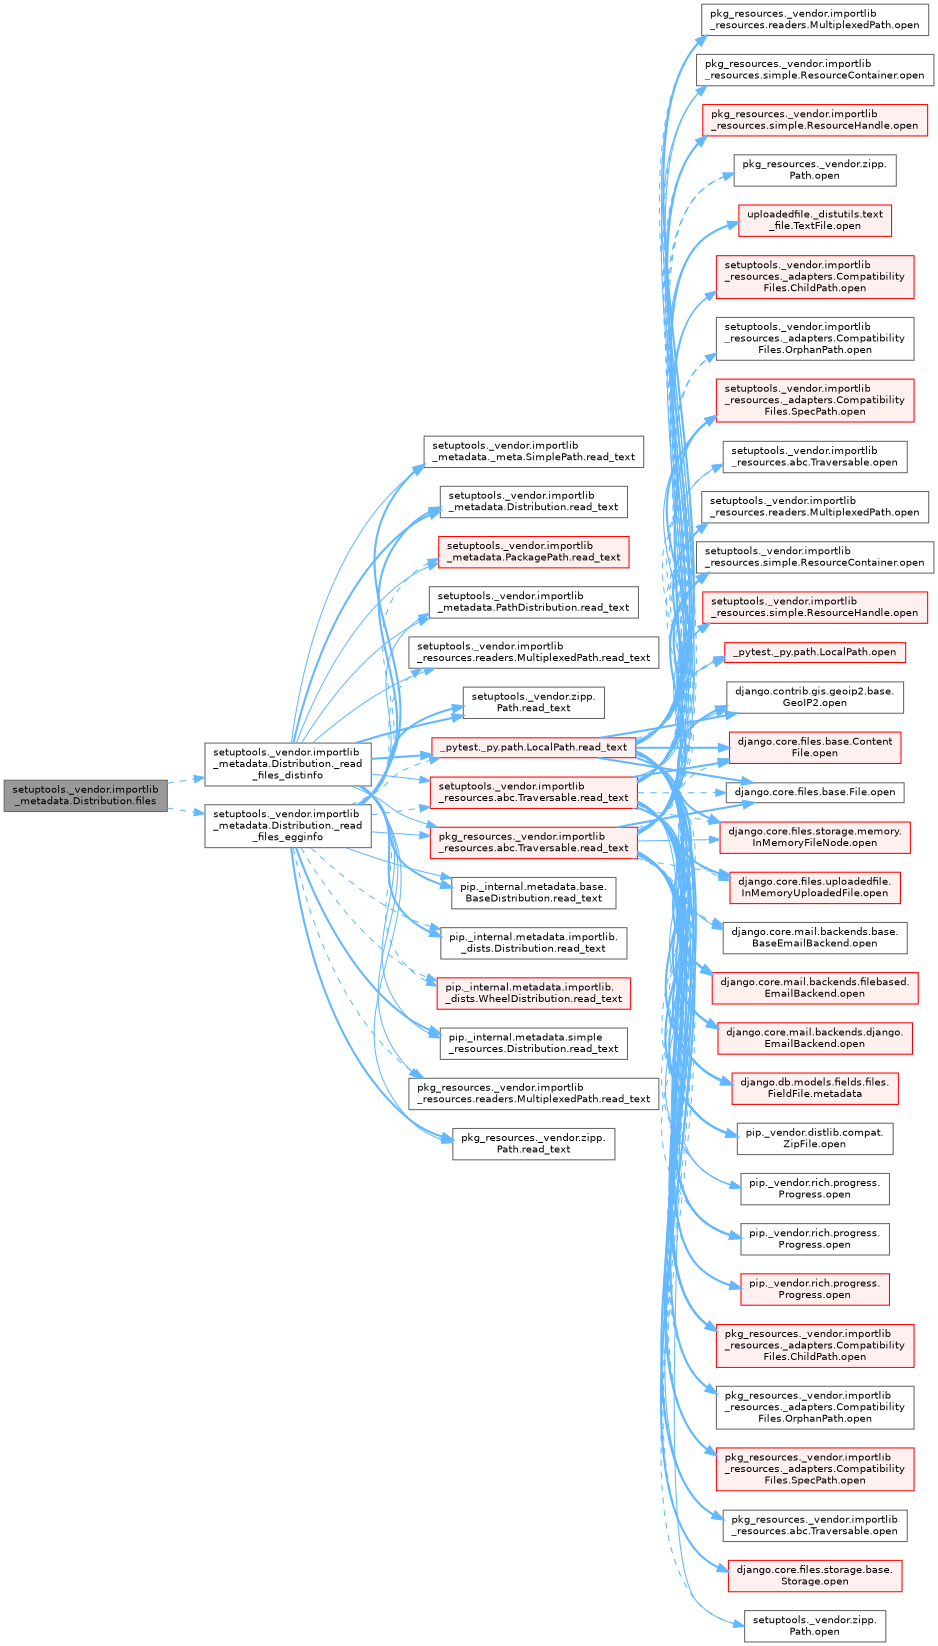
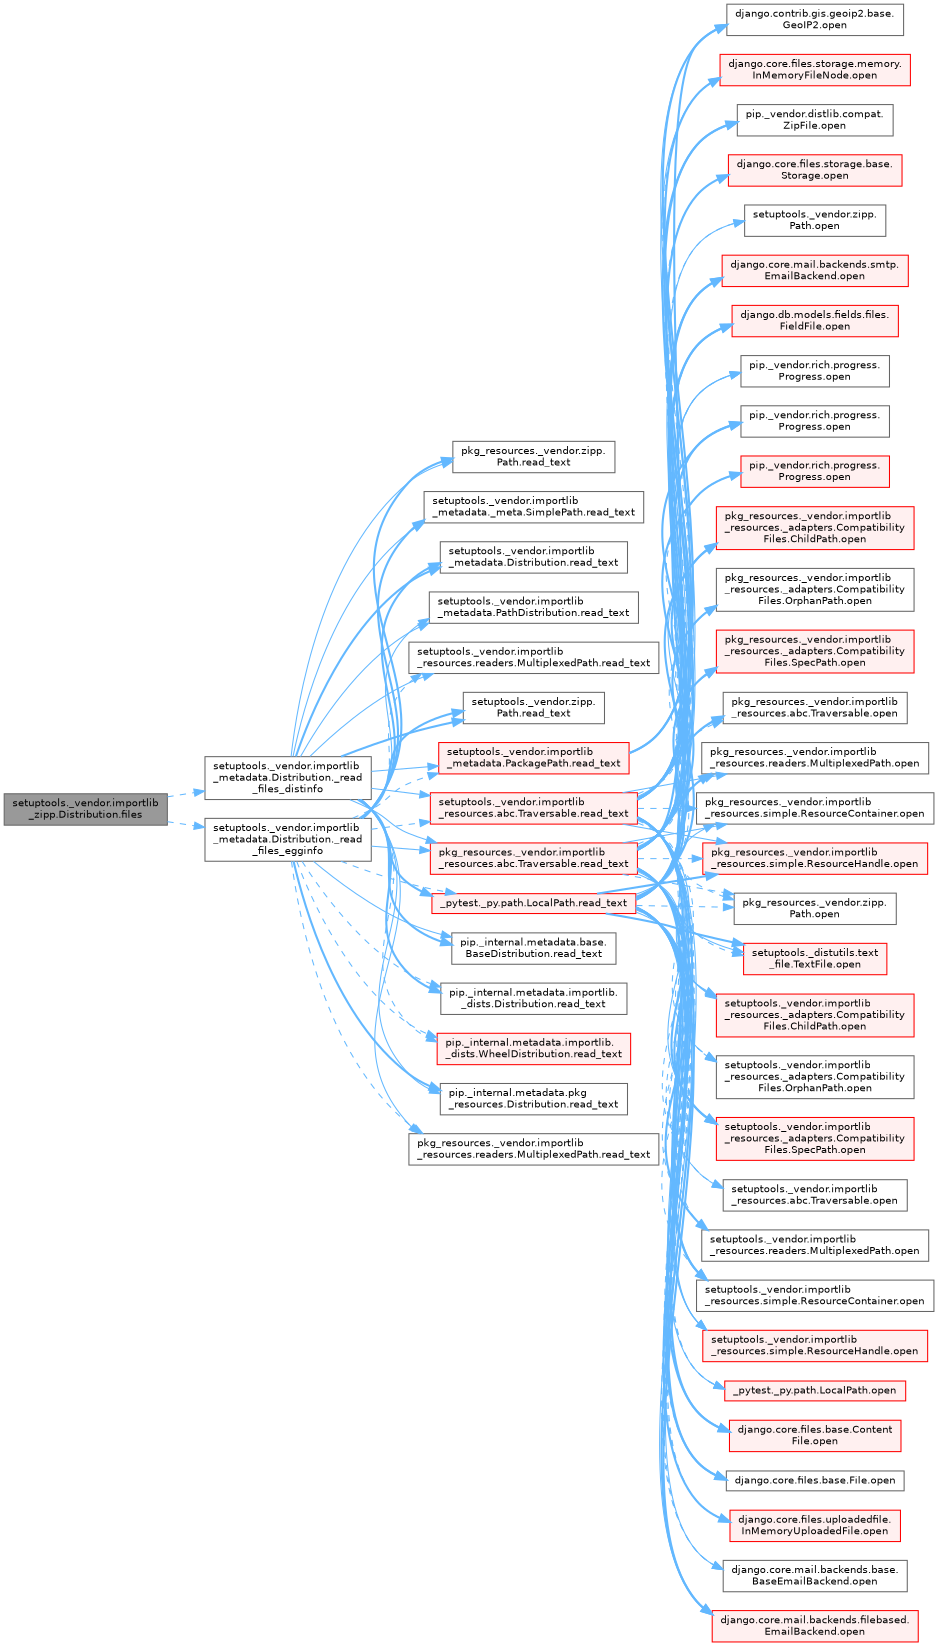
  digraph {
    rankdir=LR
    node [color=grey40 fillcolor=white fontname=Helvetica fontsize=10 shape=box style=filled]
    edge [color=steelblue1 fontname=Helvetica fontsize=10 labelfontname=Helvetica labelfontsize=10 style=dashed]
-   n1 [color=gray40 fillcolor=grey60 fontcolor=black height=0.2 label="setuptools._vendor.importlib\l_metadata.Distribution.files" width=0.4]
+   n1 [color=gray40 fillcolor=grey60 fontcolor=black height=0.2 label="setuptools._vendor.importlib\l_zipp.Distribution.files" width=0.4]
    n2 [height=0.2 label="setuptools._vendor.importlib\l_metadata.Distribution._read\l_files_distinfo" width=0.4]
    n3 [height=0.2 label="setuptools._vendor.importlib\l_metadata.Distribution._read\l_files_egginfo" width=0.4]
    n4 [color=red fillcolor="#FFF0F0" height=0.2 label="_pytest._py.path.LocalPath.read_text" width=0.4]
    n5 [height=0.2 label="pip._internal.metadata.base.\lBaseDistribution.read_text" width=0.4]
    n6 [height=0.2 label="pip._internal.metadata.importlib.\l_dists.Distribution.read_text" width=0.4]
    n7 [color=red fillcolor="#FFF0F0" height=0.2 label="pip._internal.metadata.importlib.\l_dists.WheelDistribution.read_text" width=0.4]
-   n8 [height=0.2 label="pip._internal.metadata.simple\l_resources.Distribution.read_text" width=0.4]
+   n8 [height=0.2 label="pip._internal.metadata.pkg\l_resources.Distribution.read_text" width=0.4]
    n9 [color=red fillcolor="#FFF0F0" height=0.2 label="pkg_resources._vendor.importlib\l_resources.abc.Traversable.read_text" width=0.4]
    n10 [height=0.2 label="pkg_resources._vendor.importlib\l_resources.readers.MultiplexedPath.read_text" width=0.4]
    n11 [height=0.2 label="pkg_resources._vendor.zipp.\lPath.read_text" width=0.4]
    n12 [height=0.2 label="setuptools._vendor.importlib\l_metadata._meta.SimplePath.read_text" width=0.4]
    n13 [height=0.2 label="setuptools._vendor.importlib\l_metadata.Distribution.read_text" width=0.4]
    n14 [color=red fillcolor="#FFF0F0" height=0.2 label="setuptools._vendor.importlib\l_metadata.PackagePath.read_text" width=0.4]
    n15 [height=0.2 label="setuptools._vendor.importlib\l_metadata.PathDistribution.read_text" width=0.4]
    n16 [color=red fillcolor="#FFF0F0" height=0.2 label="setuptools._vendor.importlib\l_resources.abc.Traversable.read_text" width=0.4]
    n17 [height=0.2 label="setuptools._vendor.importlib\l_resources.readers.MultiplexedPath.read_text" width=0.4]
    n18 [height=0.2 label="setuptools._vendor.zipp.\lPath.read_text" width=0.4]
    n19 [color=red fillcolor="#FFF0F0" height=0.2 label="_pytest._py.path.LocalPath.open" width=0.4]
    n20 [height=0.2 label="django.contrib.gis.geoip2.base.\lGeoIP2.open" width=0.4]
    n21 [color=red fillcolor="#FFF0F0" height=0.2 label="django.core.files.base.Content\lFile.open" width=0.4]
    n22 [height=0.2 label="django.core.files.base.File.open" width=0.4]
    n23 [color=red fillcolor="#FFF0F0" height=0.2 label="django.core.files.storage.memory.\lInMemoryFileNode.open" width=0.4]
    n24 [color=red fillcolor="#FFF0F0" height=0.2 label="django.core.files.uploadedfile.\lInMemoryUploadedFile.open" width=0.4]
    n25 [height=0.2 label="django.core.mail.backends.base.\lBaseEmailBackend.open" width=0.4]
    n26 [color=red fillcolor="#FFF0F0" height=0.2 label="django.core.mail.backends.filebased.\lEmailBackend.open" width=0.4]
-   n27 [color=red fillcolor="#FFF0F0" height=0.2 label="django.core.mail.backends.django.\lEmailBackend.open" width=0.4]
-   n28 [color=red fillcolor="#FFF0F0" height=0.2 label="django.db.models.fields.files.\lFieldFile.metadata" width=0.4]
+   n27 [color=red fillcolor="#FFF0F0" height=0.2 label="django.core.mail.backends.smtp.\lEmailBackend.open" width=0.4]
+   n28 [color=red fillcolor="#FFF0F0" height=0.2 label="django.db.models.fields.files.\lFieldFile.open" width=0.4]
    n29 [height=0.2 label="pip._vendor.distlib.compat.\lZipFile.open" width=0.4]
    n30 [height=0.2 label="pip._vendor.rich.progress.\lProgress.open" width=0.4]
    n31 [height=0.2 label="pip._vendor.rich.progress.\lProgress.open" width=0.4]
    n32 [color=red fillcolor="#FFF0F0" height=0.2 label="pip._vendor.rich.progress.\lProgress.open" width=0.4]
    n33 [color=red fillcolor="#FFF0F0" height=0.2 label="pkg_resources._vendor.importlib\l_resources._adapters.Compatibility\lFiles.ChildPath.open" width=0.4]
    n34 [height=0.2 label="pkg_resources._vendor.importlib\l_resources._adapters.Compatibility\lFiles.OrphanPath.open" width=0.4]
    n35 [color=red fillcolor="#FFF0F0" height=0.2 label="pkg_resources._vendor.importlib\l_resources._adapters.Compatibility\lFiles.SpecPath.open" width=0.4]
    n36 [height=0.2 label="pkg_resources._vendor.importlib\l_resources.abc.Traversable.open" width=0.4]
    n37 [height=0.2 label="pkg_resources._vendor.importlib\l_resources.readers.MultiplexedPath.open" width=0.4]
    n38 [height=0.2 label="pkg_resources._vendor.importlib\l_resources.simple.ResourceContainer.open" width=0.4]
    n39 [color=red fillcolor="#FFF0F0" height=0.2 label="pkg_resources._vendor.importlib\l_resources.simple.ResourceHandle.open" width=0.4]
    n40 [height=0.2 label="pkg_resources._vendor.zipp.\lPath.open" width=0.4]
-   n41 [color=red fillcolor="#FFF0F0" height=0.2 label="uploadedfile._distutils.text\l_file.TextFile.open" width=0.4]
+   n41 [color=red fillcolor="#FFF0F0" height=0.2 label="setuptools._distutils.text\l_file.TextFile.open" width=0.4]
    n42 [color=red fillcolor="#FFF0F0" height=0.2 label="setuptools._vendor.importlib\l_resources._adapters.Compatibility\lFiles.ChildPath.open" width=0.4]
    n43 [height=0.2 label="setuptools._vendor.importlib\l_resources._adapters.Compatibility\lFiles.OrphanPath.open" width=0.4]
    n44 [color=red fillcolor="#FFF0F0" height=0.2 label="setuptools._vendor.importlib\l_resources._adapters.Compatibility\lFiles.SpecPath.open" width=0.4]
    n45 [height=0.2 label="setuptools._vendor.importlib\l_resources.abc.Traversable.open" width=0.4]
    n46 [height=0.2 label="setuptools._vendor.importlib\l_resources.readers.MultiplexedPath.open" width=0.4]
    n47 [height=0.2 label="setuptools._vendor.importlib\l_resources.simple.ResourceContainer.open" width=0.4]
    n48 [color=red fillcolor="#FFF0F0" height=0.2 label="setuptools._vendor.importlib\l_resources.simple.ResourceHandle.open" width=0.4]
    n49 [color=red fillcolor="#FFF0F0" height=0.2 label="django.core.files.storage.base.\lStorage.open" width=0.4]
    n50 [height=0.2 label="setuptools._vendor.zipp.\lPath.open" width=0.4]
    n1 -> n2
    n1 -> n3
    n2 -> n4 [style=bold]
    n2 -> n5 [style=bold]
    n2 -> n6 [style=bold]
    n2 -> n7
    n2 -> n8 [style=solid]
    n2 -> n9 [style=solid]
    n2 -> n10 [style=solid]
    n2 -> n11 [style=solid]
    n2 -> n12 [style=solid]
    n2 -> n13 [style=bold]
    n2 -> n14 [style=solid]
    n2 -> n15 [style=solid]
    n2 -> n16 [style=solid]
    n2 -> n17 [style=solid]
    n2 -> n18 [style=bold]
    n3 -> n4
    n3 -> n5 [style=solid]
    n3 -> n6
    n3 -> n7
    n3 -> n8 [style=bold]
    n3 -> n9 [style=solid]
    n3 -> n10
    n3 -> n11 [style=bold]
    n3 -> n12 [style=bold]
    n3 -> n13 [style=bold]
    n3 -> n14
    n3 -> n15 [style=solid]
    n3 -> n16
    n3 -> n17
    n3 -> n18 [style=bold]
    n4 -> n19
-   n4 -> n20 [style=bold]
+   n14 -> n20 [style=bold]
    n4 -> n21 [style=bold]
    n4 -> n22 [style=bold]
-   n4 -> n23 [style=bold]
+   n14 -> n23 [style=bold]
    n4 -> n24
    n4 -> n25 [style=solid]
    n4 -> n26 [style=bold]
    n4 -> n27 [style=solid]
    n4 -> n28 [style=bold]
-   n4 -> n29
    n4 -> n30 [style=solid]
    n4 -> n31 [style=bold]
    n4 -> n32
    n4 -> n33 [style=bold]
    n4 -> n34
    n4 -> n35 [style=bold]
    n4 -> n36 [style=bold]
    n4 -> n37 [style=bold]
    n4 -> n38 [style=solid]
    n4 -> n39 [style=bold]
    n4 -> n40
    n4 -> n41 [style=bold]
    n4 -> n42 [style=solid]
    n4 -> n43
    n4 -> n44 [style=bold]
    n4 -> n45
    n4 -> n46 [style=bold]
    n4 -> n47
    n4 -> n48 [style=solid]
    n9 -> n19
    n9 -> n20 [style=bold]
    n9 -> n21
    n9 -> n22 [style=bold]
    n9 -> n23 [style=solid]
    n9 -> n24
    n9 -> n25
    n9 -> n26 [style=bold]
    n9 -> n27 [style=bold]
    n9 -> n28 [style=bold]
    n9 -> n29 [style=bold]
    n9 -> n30 [style=solid]
    n9 -> n31
    n9 -> n32 [style=bold]
    n9 -> n33 [style=solid]
    n9 -> n34 [style=bold]
    n9 -> n35
    n9 -> n36 [style=solid]
    n9 -> n37
    n9 -> n38 [style=solid]
    n9 -> n39
    n9 -> n40
    n9 -> n41 [style=solid]
    n9 -> n42 [style=solid]
    n9 -> n43
    n9 -> n44 [style=bold]
    n9 -> n45
    n9 -> n46
    n9 -> n47 [style=bold]
    n9 -> n48 [style=solid]
    n9 -> n49
    n9 -> n50
    n16 -> n19 [style=solid]
    n16 -> n20 [style=solid]
    n16 -> n21 [style=bold]
    n16 -> n22
    n16 -> n23
    n16 -> n24 [style=bold]
    n16 -> n25
    n16 -> n26 [style=solid]
    n16 -> n27 [style=bold]
    n16 -> n28
    n16 -> n29 [style=bold]
    n16 -> n30
    n16 -> n31 [style=bold]
    n16 -> n32
    n16 -> n33 [style=bold]
    n16 -> n34
    n16 -> n35 [style=solid]
    n16 -> n36
    n16 -> n37 [style=solid]
    n16 -> n38
    n16 -> n39 [style=solid]
    n16 -> n40
    n16 -> n41
    n16 -> n42 [style=solid]
    n16 -> n43
    n16 -> n44 [style=solid]
    n16 -> n45
    n16 -> n46
    n16 -> n47 [style=bold]
    n16 -> n48 [style=solid]
    n16 -> n49 [style=bold]
    n16 -> n50 [style=solid]
  }
